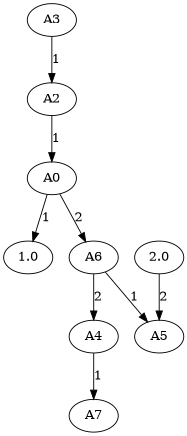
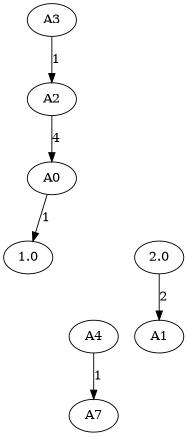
  digraph {
    n1 [label=A3]
    n2 [label=A2]
    n3 [label=A0]
    n4 [label=1.0]
-   n5 [label=A6]
-   n6 [label=A5]
+   n6 [label=A1]
    n7 [label=A4]
    n8 [label=A7]
    n9 [label=2.0]
    n1 -> n2 [label=1]
-   n2 -> n3 [label=1]
+   n2 -> n3 [label=4]
    n3 -> n4 [label=1]
-   n3 -> n5 [label=2]
-   n5 -> n6 [label=1]
-   n5 -> n7 [label=2]
    n7 -> n8 [label=1]
    n9 -> n6 [label=2]
  }
